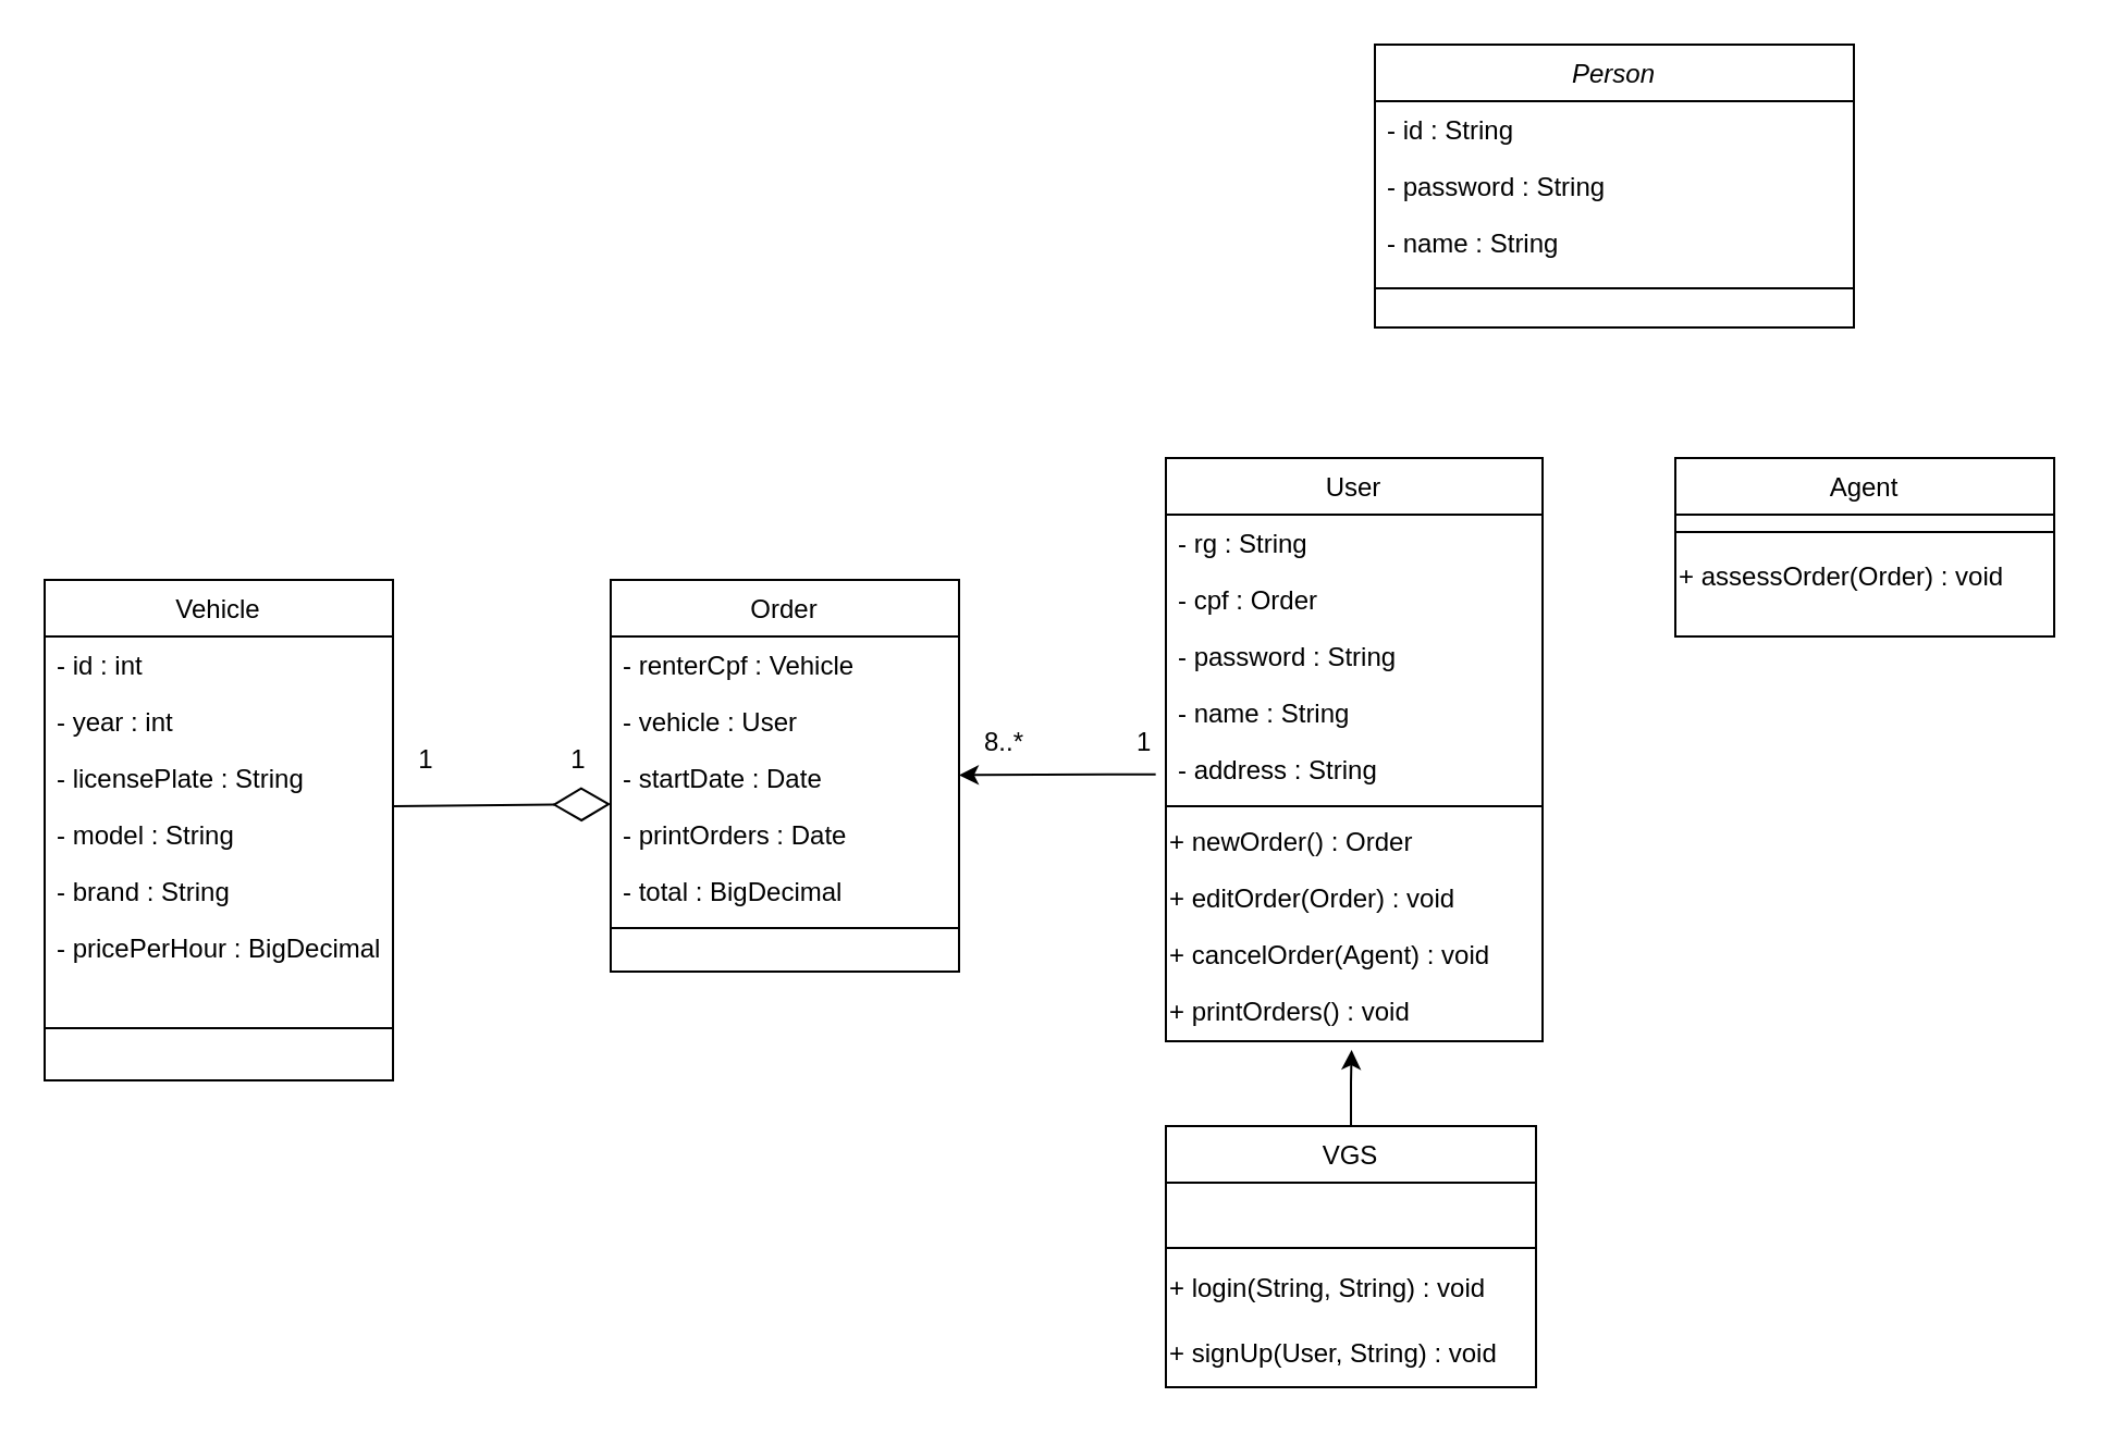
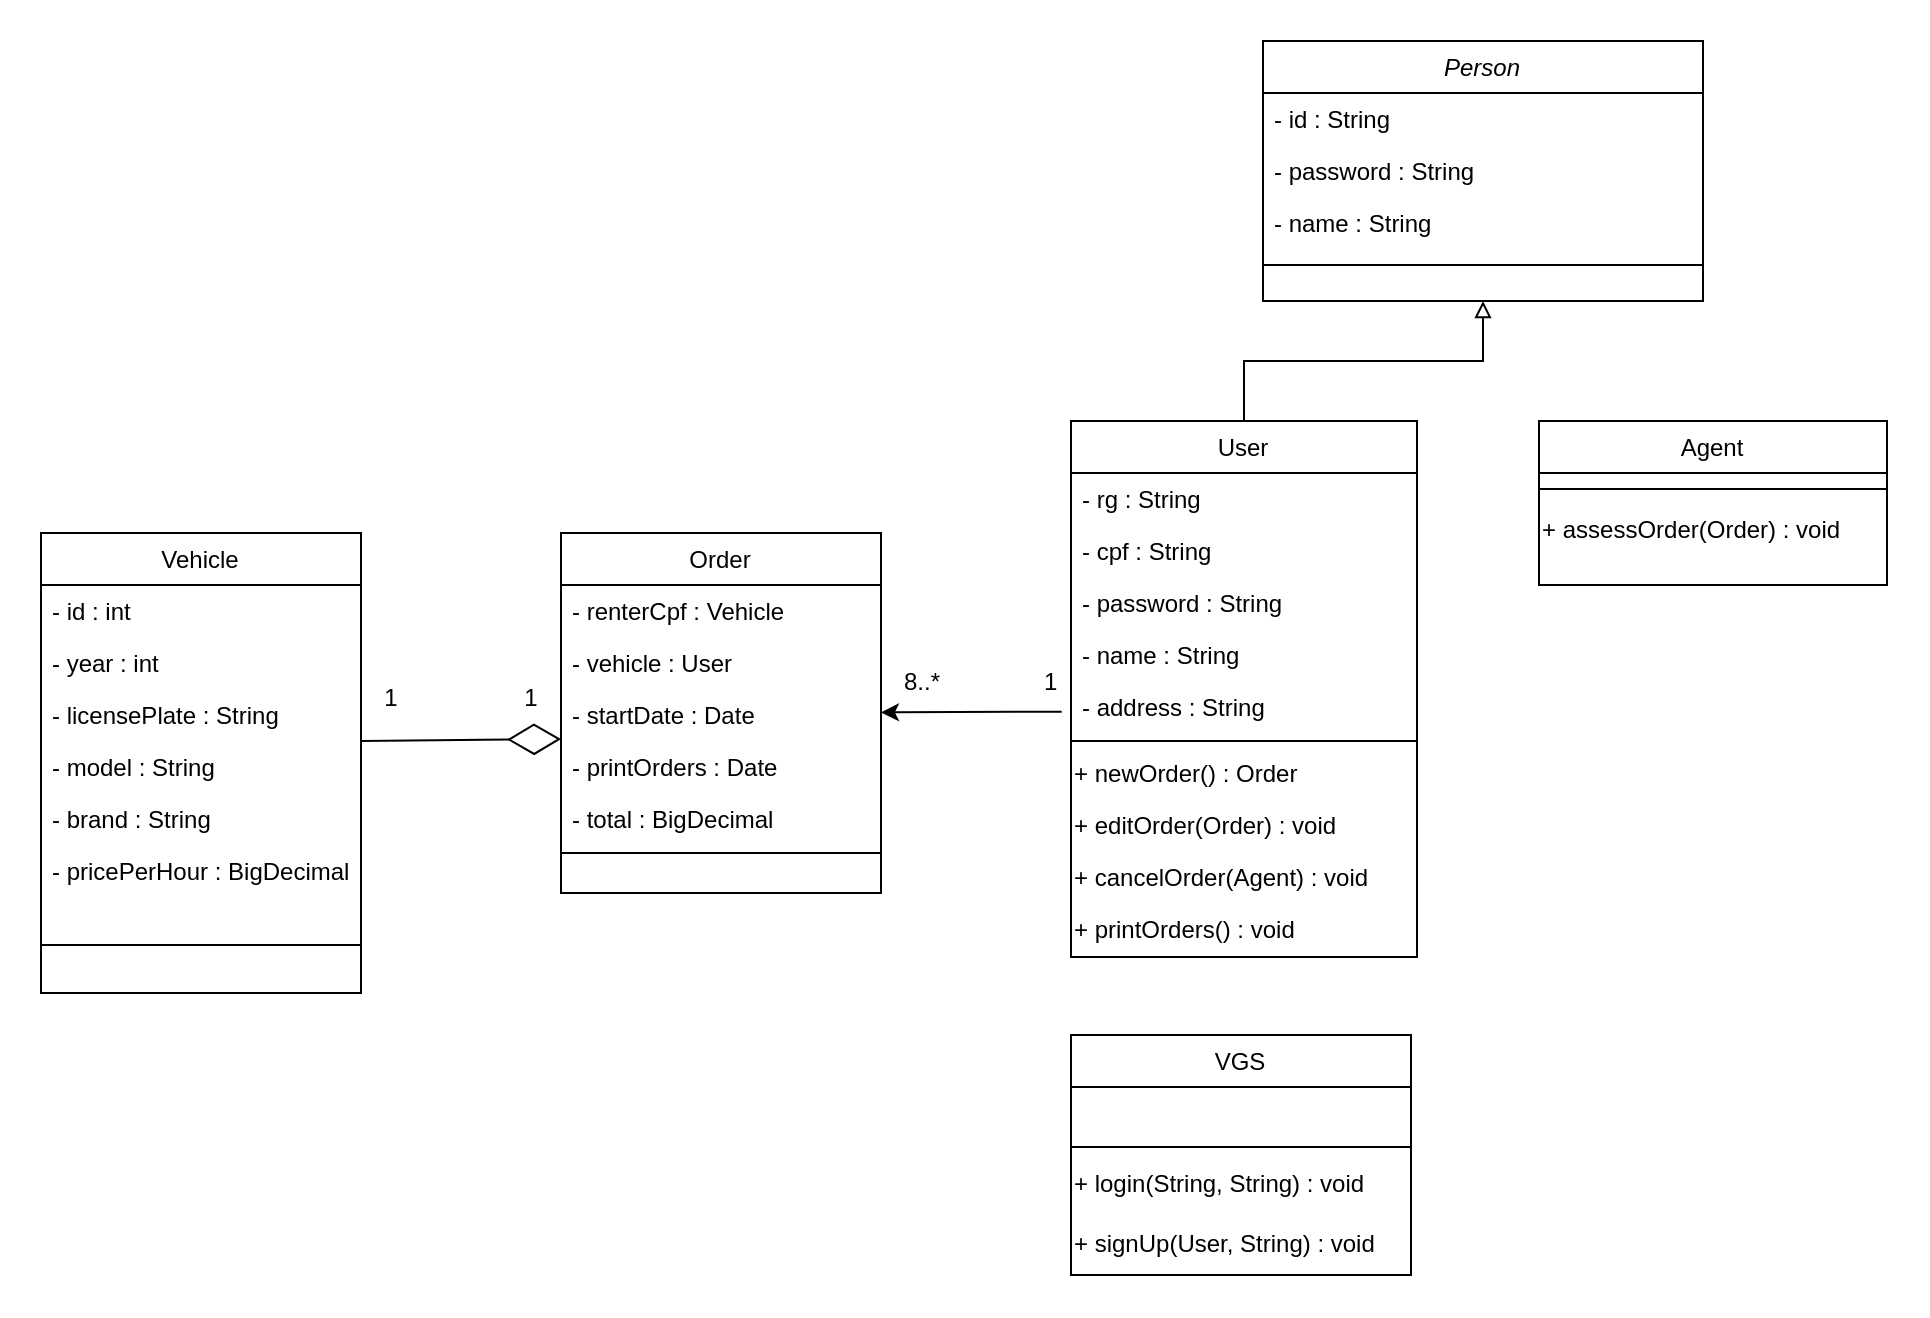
  <mxCell id="0" />
  <mxCell id="1" parent="0" />
- <mxCell id="2" style="edgeStyle=orthogonalEdgeStyle;rounded=0;orthogonalLoop=1;jettySize=auto;html=1;entryX=0.493;entryY=1.154;entryDx=0;entryDy=0;entryPerimeter=0;" edge="1" parent="1" source="3" target="46"><mxGeometry relative="1" as="geometry"><mxPoint x="620" y="444" as="targetPoint" /></mxGeometry></mxCell>
  <mxCell id="3" value="VGS" style="swimlane;fontStyle=0;align=center;verticalAlign=top;childLayout=stackLayout;horizontal=1;startSize=26;horizontalStack=0;resizeParent=1;resizeLast=0;collapsible=1;marginBottom=0;rounded=0;shadow=0;strokeWidth=1;" parent="1" vertex="1"><mxGeometry x="535" y="517" width="170" height="120" as="geometry"><mxRectangle x="340" y="380" width="170" height="26" as="alternateBounds" /></mxGeometry></mxCell>
  <mxCell id="4" value=" " style="text;align=left;verticalAlign=top;spacingLeft=4;spacingRight=4;overflow=hidden;rotatable=0;points=[[0,0.5],[1,0.5]];portConstraint=eastwest;" parent="3" vertex="1"><mxGeometry y="26" width="170" height="26" as="geometry" /></mxCell>
  <mxCell id="5" value="" style="line;html=1;strokeWidth=1;align=left;verticalAlign=middle;spacingTop=-1;spacingLeft=3;spacingRight=3;rotatable=0;labelPosition=right;points=[];portConstraint=eastwest;" parent="3" vertex="1"><mxGeometry y="52" width="170" height="8" as="geometry" /></mxCell>
  <mxCell id="6" value="+ login(String, String) : void" style="text;html=1;align=left;verticalAlign=middle;resizable=0;points=[];autosize=1;strokeColor=none;fillColor=none;" vertex="1" parent="3"><mxGeometry y="60" width="170" height="30" as="geometry" /></mxCell>
  <mxCell id="7" value="+ signUp(User, String) : void" style="text;html=1;align=left;verticalAlign=middle;resizable=0;points=[];autosize=1;strokeColor=none;fillColor=none;" vertex="1" parent="3"><mxGeometry y="90" width="170" height="30" as="geometry" /></mxCell>
  <mxCell id="8" value="Vehicle" style="swimlane;fontStyle=0;align=center;verticalAlign=top;childLayout=stackLayout;horizontal=1;startSize=26;horizontalStack=0;resizeParent=1;resizeLast=0;collapsible=1;marginBottom=0;rounded=0;shadow=0;strokeWidth=1;" parent="1" vertex="1"><mxGeometry x="20" y="266" width="160" height="230" as="geometry"><mxRectangle x="550" y="140" width="160" height="26" as="alternateBounds" /></mxGeometry></mxCell>
  <mxCell id="9" value="- id : int" style="text;align=left;verticalAlign=top;spacingLeft=4;spacingRight=4;overflow=hidden;rotatable=0;points=[[0,0.5],[1,0.5]];portConstraint=eastwest;" vertex="1" parent="8"><mxGeometry y="26" width="160" height="26" as="geometry" /></mxCell>
  <mxCell id="10" value="- year : int" style="text;align=left;verticalAlign=top;spacingLeft=4;spacingRight=4;overflow=hidden;rotatable=0;points=[[0,0.5],[1,0.5]];portConstraint=eastwest;" parent="8" vertex="1"><mxGeometry y="52" width="160" height="26" as="geometry" /></mxCell>
  <mxCell id="11" value="- licensePlate : String" style="text;align=left;verticalAlign=top;spacingLeft=4;spacingRight=4;overflow=hidden;rotatable=0;points=[[0,0.5],[1,0.5]];portConstraint=eastwest;rounded=0;shadow=0;html=0;" parent="8" vertex="1"><mxGeometry y="78" width="160" height="26" as="geometry" /></mxCell>
  <mxCell id="12" value="- model : String" style="text;align=left;verticalAlign=top;spacingLeft=4;spacingRight=4;overflow=hidden;rotatable=0;points=[[0,0.5],[1,0.5]];portConstraint=eastwest;rounded=0;shadow=0;html=0;" parent="8" vertex="1"><mxGeometry y="104" width="160" height="26" as="geometry" /></mxCell>
  <mxCell id="13" value="- brand : String" style="text;align=left;verticalAlign=top;spacingLeft=4;spacingRight=4;overflow=hidden;rotatable=0;points=[[0,0.5],[1,0.5]];portConstraint=eastwest;rounded=0;shadow=0;html=0;" parent="8" vertex="1"><mxGeometry y="130" width="160" height="26" as="geometry" /></mxCell>
  <mxCell id="14" value="- pricePerHour : BigDecimal" style="text;align=left;verticalAlign=top;spacingLeft=4;spacingRight=4;overflow=hidden;rotatable=0;points=[[0,0.5],[1,0.5]];portConstraint=eastwest;rounded=0;shadow=0;html=0;" vertex="1" parent="8"><mxGeometry y="156" width="160" height="26" as="geometry" /></mxCell>
  <mxCell id="15" value="" style="line;html=1;strokeWidth=1;align=left;verticalAlign=middle;spacingTop=-1;spacingLeft=3;spacingRight=3;rotatable=0;labelPosition=right;points=[];portConstraint=eastwest;" parent="8" vertex="1"><mxGeometry y="182" width="160" height="48" as="geometry" /></mxCell>
  <mxCell id="16" value="Order" style="swimlane;fontStyle=0;align=center;verticalAlign=top;childLayout=stackLayout;horizontal=1;startSize=26;horizontalStack=0;resizeParent=1;resizeLast=0;collapsible=1;marginBottom=0;rounded=0;shadow=0;strokeWidth=1;" vertex="1" parent="1"><mxGeometry x="280" y="266" width="160" height="180" as="geometry"><mxRectangle x="550" y="140" width="160" height="26" as="alternateBounds" /></mxGeometry></mxCell>
  <mxCell id="17" value="- renterCpf : Vehicle" style="text;align=left;verticalAlign=top;spacingLeft=4;spacingRight=4;overflow=hidden;rotatable=0;points=[[0,0.5],[1,0.5]];portConstraint=eastwest;" vertex="1" parent="16"><mxGeometry y="26" width="160" height="26" as="geometry" /></mxCell>
  <mxCell id="18" value="- vehicle : User" style="text;align=left;verticalAlign=top;spacingLeft=4;spacingRight=4;overflow=hidden;rotatable=0;points=[[0,0.5],[1,0.5]];portConstraint=eastwest;" vertex="1" parent="16"><mxGeometry y="52" width="160" height="26" as="geometry" /></mxCell>
  <mxCell id="19" value="- startDate : Date" style="text;align=left;verticalAlign=top;spacingLeft=4;spacingRight=4;overflow=hidden;rotatable=0;points=[[0,0.5],[1,0.5]];portConstraint=eastwest;" vertex="1" parent="16"><mxGeometry y="78" width="160" height="26" as="geometry" /></mxCell>
  <mxCell id="20" value="- printOrders : Date" style="text;align=left;verticalAlign=top;spacingLeft=4;spacingRight=4;overflow=hidden;rotatable=0;points=[[0,0.5],[1,0.5]];portConstraint=eastwest;" vertex="1" parent="16"><mxGeometry y="104" width="160" height="26" as="geometry" /></mxCell>
  <mxCell id="21" value="- total : BigDecimal" style="text;align=left;verticalAlign=top;spacingLeft=4;spacingRight=4;overflow=hidden;rotatable=0;points=[[0,0.5],[1,0.5]];portConstraint=eastwest;" vertex="1" parent="16"><mxGeometry y="130" width="160" height="26" as="geometry" /></mxCell>
  <mxCell id="22" value="" style="line;html=1;strokeWidth=1;align=left;verticalAlign=middle;spacingTop=-1;spacingLeft=3;spacingRight=3;rotatable=0;labelPosition=right;points=[];portConstraint=eastwest;" vertex="1" parent="16"><mxGeometry y="156" width="160" height="8" as="geometry" /></mxCell>
  <mxCell id="23" value="" style="endArrow=diamondThin;endFill=0;endSize=24;html=1;rounded=0;exitX=1.002;exitY=0;exitDx=0;exitDy=0;exitPerimeter=0;" edge="1" parent="1" source="12"><mxGeometry width="160" relative="1" as="geometry"><mxPoint x="210" y="351.66" as="sourcePoint" /><mxPoint x="280" y="369" as="targetPoint" /></mxGeometry></mxCell>
  <mxCell id="24" value="" style="resizable=0;align=left;verticalAlign=bottom;labelBackgroundColor=none;fontSize=12;" connectable="0" vertex="1" parent="1"><mxGeometry x="260" y="339" as="geometry" /></mxCell>
  <mxCell id="25" value="8..*" style="resizable=0;align=left;verticalAlign=bottom;labelBackgroundColor=none;fontSize=12;" connectable="0" vertex="1" parent="1"><mxGeometry x="450" y="349" as="geometry" /></mxCell>
  <mxCell id="26" value="1" style="text;html=1;align=center;verticalAlign=middle;resizable=0;points=[];autosize=1;strokeColor=none;fillColor=none;" vertex="1" parent="1"><mxGeometry x="180" y="334" width="30" height="30" as="geometry" /></mxCell>
  <mxCell id="27" value="1" style="text;html=1;align=center;verticalAlign=middle;resizable=0;points=[];autosize=1;strokeColor=none;fillColor=none;" vertex="1" parent="1"><mxGeometry x="250" y="334" width="30" height="30" as="geometry" /></mxCell>
  <mxCell id="28" style="rounded=0;orthogonalLoop=1;jettySize=auto;html=1;exitX=-0.027;exitY=0.59;exitDx=0;exitDy=0;exitPerimeter=0;" edge="1" parent="1" source="41" target="16"><mxGeometry relative="1" as="geometry"><mxPoint x="537" y="274" as="sourcePoint" /></mxGeometry></mxCell>
  <mxCell id="29" value="1" style="resizable=0;align=left;verticalAlign=bottom;labelBackgroundColor=none;fontSize=12;" connectable="0" vertex="1" parent="1"><mxGeometry x="520" y="349" as="geometry" /></mxCell>
  <mxCell id="30" value="Person" style="swimlane;fontStyle=2;align=center;verticalAlign=top;childLayout=stackLayout;horizontal=1;startSize=26;horizontalStack=0;resizeParent=1;resizeLast=0;collapsible=1;marginBottom=0;rounded=0;shadow=0;strokeWidth=1;" vertex="1" parent="1"><mxGeometry x="631" y="20" width="220" height="130" as="geometry"><mxRectangle x="230" y="140" width="160" height="26" as="alternateBounds" /></mxGeometry></mxCell>
  <mxCell id="31" value="- id : String" style="text;align=left;verticalAlign=top;spacingLeft=4;spacingRight=4;overflow=hidden;rotatable=0;points=[[0,0.5],[1,0.5]];portConstraint=eastwest;" vertex="1" parent="30"><mxGeometry y="26" width="220" height="26" as="geometry" /></mxCell>
  <mxCell id="32" value="- password : String" style="text;align=left;verticalAlign=top;spacingLeft=4;spacingRight=4;overflow=hidden;rotatable=0;points=[[0,0.5],[1,0.5]];portConstraint=eastwest;rounded=0;shadow=0;html=0;" vertex="1" parent="30"><mxGeometry y="52" width="220" height="26" as="geometry" /></mxCell>
  <mxCell id="33" value="- name : String" style="text;align=left;verticalAlign=top;spacingLeft=4;spacingRight=4;overflow=hidden;rotatable=0;points=[[0,0.5],[1,0.5]];portConstraint=eastwest;rounded=0;shadow=0;html=0;" vertex="1" parent="30"><mxGeometry y="78" width="220" height="26" as="geometry" /></mxCell>
  <mxCell id="34" value="" style="line;html=1;strokeWidth=1;align=left;verticalAlign=middle;spacingTop=-1;spacingLeft=3;spacingRight=3;rotatable=0;labelPosition=right;points=[];portConstraint=eastwest;" vertex="1" parent="30"><mxGeometry y="104" width="220" height="16" as="geometry" /></mxCell>
+ <mxCell id="35" style="edgeStyle=orthogonalEdgeStyle;rounded=0;orthogonalLoop=1;jettySize=auto;html=1;entryX=0.5;entryY=1;entryDx=0;entryDy=0;endArrow=block;endFill=0;" edge="1" parent="1" source="36" target="30"><mxGeometry relative="1" as="geometry" /></mxCell>
  <mxCell id="36" value="User" style="swimlane;fontStyle=0;align=center;verticalAlign=top;childLayout=stackLayout;horizontal=1;startSize=26;horizontalStack=0;resizeParent=1;resizeLast=0;collapsible=1;marginBottom=0;rounded=0;shadow=0;strokeWidth=1;" vertex="1" parent="1"><mxGeometry x="535" y="210" width="173" height="268" as="geometry"><mxRectangle x="550" y="140" width="160" height="26" as="alternateBounds" /></mxGeometry></mxCell>
  <mxCell id="37" value="- rg : String" style="text;align=left;verticalAlign=top;spacingLeft=4;spacingRight=4;overflow=hidden;rotatable=0;points=[[0,0.5],[1,0.5]];portConstraint=eastwest;" vertex="1" parent="36"><mxGeometry y="26" width="173" height="26" as="geometry" /></mxCell>
- <mxCell id="38" value="- cpf : Order" style="text;align=left;verticalAlign=top;spacingLeft=4;spacingRight=4;overflow=hidden;rotatable=0;points=[[0,0.5],[1,0.5]];portConstraint=eastwest;" vertex="1" parent="36"><mxGeometry y="52" width="173" height="26" as="geometry" /></mxCell>
+ <mxCell id="38" value="- cpf : String" style="text;align=left;verticalAlign=top;spacingLeft=4;spacingRight=4;overflow=hidden;rotatable=0;points=[[0,0.5],[1,0.5]];portConstraint=eastwest;" vertex="1" parent="36"><mxGeometry y="52" width="173" height="26" as="geometry" /></mxCell>
  <mxCell id="39" value="- password : String" style="text;align=left;verticalAlign=top;spacingLeft=4;spacingRight=4;overflow=hidden;rotatable=0;points=[[0,0.5],[1,0.5]];portConstraint=eastwest;" vertex="1" parent="36"><mxGeometry y="78" width="173" height="26" as="geometry" /></mxCell>
  <mxCell id="40" value="- name : String" style="text;align=left;verticalAlign=top;spacingLeft=4;spacingRight=4;overflow=hidden;rotatable=0;points=[[0,0.5],[1,0.5]];portConstraint=eastwest;" vertex="1" parent="36"><mxGeometry y="104" width="173" height="26" as="geometry" /></mxCell>
  <mxCell id="41" value="- address : String" style="text;align=left;verticalAlign=top;spacingLeft=4;spacingRight=4;overflow=hidden;rotatable=0;points=[[0,0.5],[1,0.5]];portConstraint=eastwest;" vertex="1" parent="36"><mxGeometry y="130" width="173" height="26" as="geometry" /></mxCell>
  <mxCell id="42" value="" style="line;html=1;strokeWidth=1;align=left;verticalAlign=middle;spacingTop=-1;spacingLeft=3;spacingRight=3;rotatable=0;labelPosition=right;points=[];portConstraint=eastwest;" vertex="1" parent="36"><mxGeometry y="156" width="173" height="8" as="geometry" /></mxCell>
  <mxCell id="43" value="+ newOrder() : Order " style="text;html=1;align=left;verticalAlign=middle;resizable=0;points=[];autosize=1;strokeColor=none;fillColor=none;" vertex="1" parent="36"><mxGeometry y="164" width="173" height="26" as="geometry" /></mxCell>
  <mxCell id="44" value="+ editOrder(Order) : void" style="text;html=1;align=left;verticalAlign=middle;resizable=0;points=[];autosize=1;strokeColor=none;fillColor=none;" vertex="1" parent="36"><mxGeometry y="190" width="173" height="26" as="geometry" /></mxCell>
  <mxCell id="45" value="+ cancelOrder(Agent) : void" style="text;html=1;align=left;verticalAlign=middle;resizable=0;points=[];autosize=1;strokeColor=none;fillColor=none;" vertex="1" parent="36"><mxGeometry y="216" width="173" height="26" as="geometry" /></mxCell>
  <mxCell id="46" value="+ printOrders() : void" style="text;html=1;align=left;verticalAlign=middle;resizable=0;points=[];autosize=1;strokeColor=none;fillColor=none;" vertex="1" parent="36"><mxGeometry y="242" width="173" height="26" as="geometry" /></mxCell>
  <mxCell id="47" value="Agent" style="swimlane;fontStyle=0;align=center;verticalAlign=top;childLayout=stackLayout;horizontal=1;startSize=26;horizontalStack=0;resizeParent=1;resizeLast=0;collapsible=1;marginBottom=0;rounded=0;shadow=0;strokeWidth=1;" vertex="1" parent="1"><mxGeometry x="769" y="210" width="174" height="82" as="geometry"><mxRectangle x="230" y="140" width="160" height="26" as="alternateBounds" /></mxGeometry></mxCell>
  <mxCell id="48" value="" style="line;html=1;strokeWidth=1;align=left;verticalAlign=middle;spacingTop=-1;spacingLeft=3;spacingRight=3;rotatable=0;labelPosition=right;points=[];portConstraint=eastwest;" vertex="1" parent="47"><mxGeometry y="26" width="174" height="16" as="geometry" /></mxCell>
  <mxCell id="49" value="+ assessOrder(Order) : void" style="text;html=1;align=left;verticalAlign=middle;resizable=0;points=[];autosize=1;strokeColor=none;fillColor=none;" vertex="1" parent="47"><mxGeometry y="42" width="174" height="26" as="geometry" /></mxCell>
